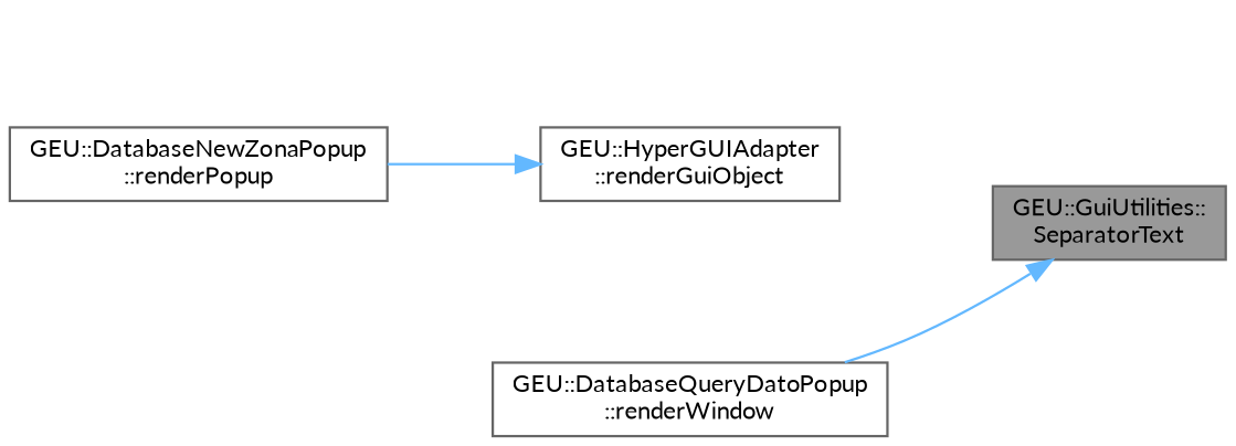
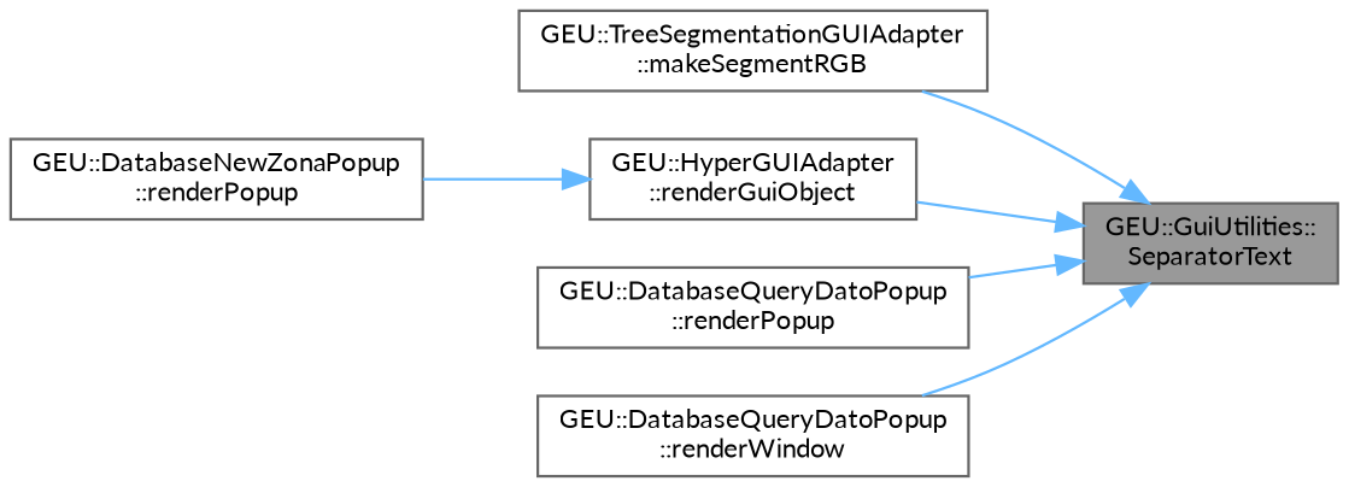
  digraph {
    fontname=Lato
    rankdir=RL
    node [color=grey40 fillcolor=white fontname=Lato fontsize=10 shape=box style=filled]
    edge [color=steelblue1 dir=back fontname=Lato fontsize=10 labelfontname=Helvetica labelfontsize=10 style=solid]
    n1 [color=gray40 fillcolor=grey60 fontcolor=black height=0.2 label="GEU::GuiUtilities::\lSeparatorText" width=0.4]
+   n2 [height=0.2 label="GEU::TreeSegmentationGUIAdapter\l::makeSegmentRGB" width=0.4]
    n3 [height=0.2 label="GEU::HyperGUIAdapter\l::renderGuiObject" width=0.4]
+   n4 [height=0.2 label="GEU::DatabaseQueryDatoPopup\l::renderPopup" width=0.4]
    n5 [height=0.2 label="GEU::DatabaseQueryDatoPopup\l::renderWindow" width=0.4]
    n6 [height=0.2 label="GEU::DatabaseNewZonaPopup\l::renderPopup" width=0.4]
+   n1 -> n2
+   n1 -> n3
+   n1 -> n4
    n1 -> n5
    n3 -> n6
  }
